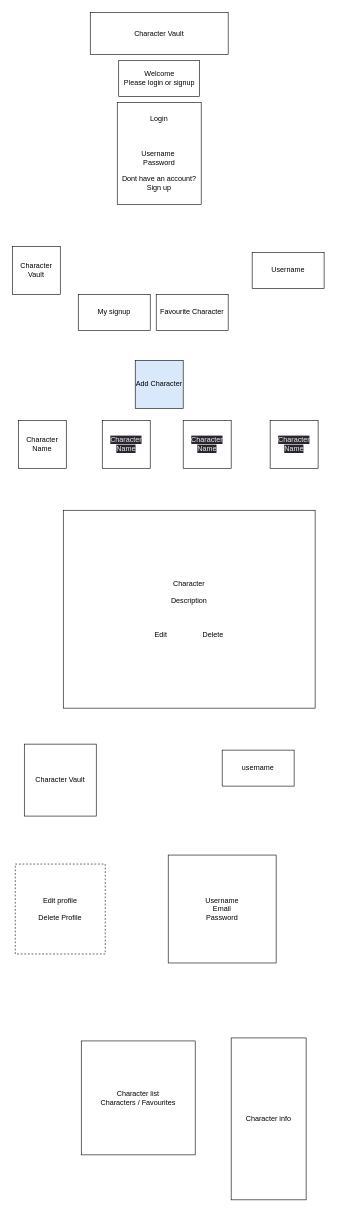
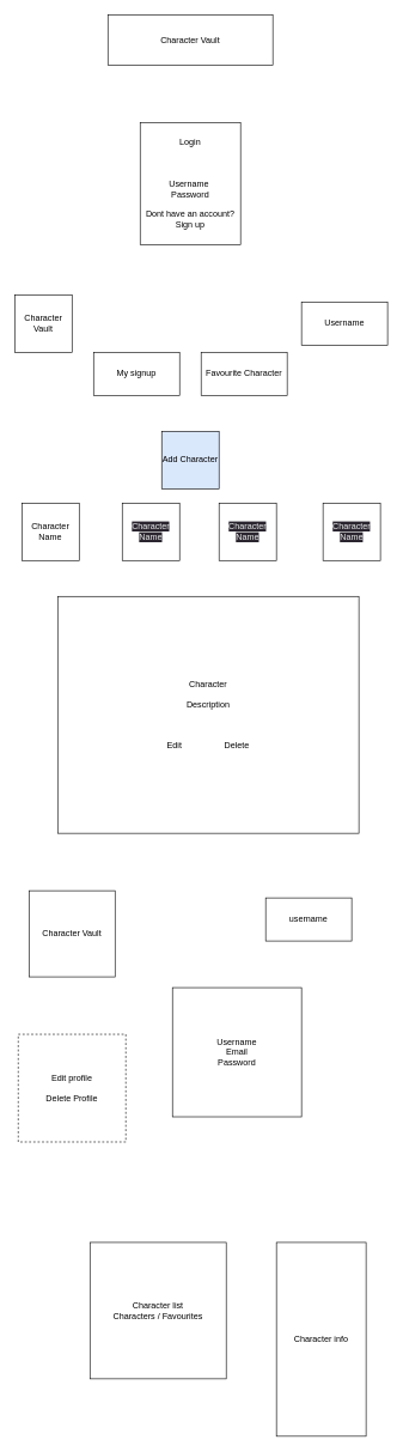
  <mxCell id="0" />
  <mxCell id="1" parent="0" />
  <mxCell id="2" value="Character Vault" style="rounded=0;whiteSpace=wrap;html=1;" parent="1" vertex="1"><mxGeometry x="150" y="20" width="230" height="70" as="geometry" /></mxCell>
  <mxCell id="3" value="Login&lt;br&gt;&lt;br&gt;&lt;br&gt;&lt;br&gt;Username&amp;nbsp;&lt;br&gt;Password&lt;br&gt;&lt;br&gt;Dont have an account? Sign up" style="rounded=0;whiteSpace=wrap;html=1;" parent="1" vertex="1"><mxGeometry x="195" y="170" width="140" height="170" as="geometry" /></mxCell>
- <mxCell id="4" value="Welcome&lt;br&gt;Please login or signup" style="rounded=0;whiteSpace=wrap;html=1;" parent="1" vertex="1"><mxGeometry x="197.5" y="100" width="135" height="60" as="geometry" /></mxCell>
  <mxCell id="5" value="Character Vault" style="whiteSpace=wrap;html=1;aspect=fixed;" parent="1" vertex="1"><mxGeometry x="20" y="410" width="80" height="80" as="geometry" /></mxCell>
  <mxCell id="6" value="Username" style="rounded=0;whiteSpace=wrap;html=1;" parent="1" vertex="1"><mxGeometry x="420" y="420" width="120" height="60" as="geometry" /></mxCell>
  <mxCell id="7" value="My signup" style="rounded=0;whiteSpace=wrap;html=1;" parent="1" vertex="1"><mxGeometry x="130" y="490" width="120" height="60" as="geometry" /></mxCell>
- <mxCell id="8" value="Favourite Character" style="rounded=0;whiteSpace=wrap;html=1;" parent="1" vertex="1"><mxGeometry x="260" y="490" width="120" height="60" as="geometry" /></mxCell>
+ <mxCell id="8" value="Favourite Character" style="rounded=0;whiteSpace=wrap;html=1;" parent="1" vertex="1"><mxGeometry x="280" y="490" width="120" height="60" as="geometry" /></mxCell>
  <mxCell id="9" value="Add Character" style="whiteSpace=wrap;html=1;aspect=fixed;fillColor=#dae8fc;" parent="1" vertex="1"><mxGeometry x="225" y="600" width="80" height="80" as="geometry" /></mxCell>
  <mxCell id="10" value="&lt;span style=&quot;color: rgb(240, 240, 240); font-family: Helvetica; font-size: 12px; font-style: normal; font-variant-ligatures: normal; font-variant-caps: normal; font-weight: 400; letter-spacing: normal; orphans: 2; text-align: center; text-indent: 0px; text-transform: none; widows: 2; word-spacing: 0px; -webkit-text-stroke-width: 0px; background-color: rgb(42, 37, 47); text-decoration-thickness: initial; text-decoration-style: initial; text-decoration-color: initial; float: none; display: inline !important;&quot;&gt;Character Name&lt;/span&gt;" style="whiteSpace=wrap;html=1;aspect=fixed;" parent="1" vertex="1"><mxGeometry x="450" y="700" width="80" height="80" as="geometry" /></mxCell>
  <mxCell id="11" value="&lt;span style=&quot;color: rgb(240, 240, 240); font-family: Helvetica; font-size: 12px; font-style: normal; font-variant-ligatures: normal; font-variant-caps: normal; font-weight: 400; letter-spacing: normal; orphans: 2; text-align: center; text-indent: 0px; text-transform: none; widows: 2; word-spacing: 0px; -webkit-text-stroke-width: 0px; background-color: rgb(42, 37, 47); text-decoration-thickness: initial; text-decoration-style: initial; text-decoration-color: initial; float: none; display: inline !important;&quot;&gt;Character Name&lt;/span&gt;" style="whiteSpace=wrap;html=1;aspect=fixed;" parent="1" vertex="1"><mxGeometry x="305" y="700" width="80" height="80" as="geometry" /></mxCell>
  <mxCell id="12" value="&lt;span style=&quot;color: rgb(240, 240, 240); font-family: Helvetica; font-size: 12px; font-style: normal; font-variant-ligatures: normal; font-variant-caps: normal; font-weight: 400; letter-spacing: normal; orphans: 2; text-align: center; text-indent: 0px; text-transform: none; widows: 2; word-spacing: 0px; -webkit-text-stroke-width: 0px; background-color: rgb(42, 37, 47); text-decoration-thickness: initial; text-decoration-style: initial; text-decoration-color: initial; float: none; display: inline !important;&quot;&gt;Character Name&lt;/span&gt;" style="whiteSpace=wrap;html=1;aspect=fixed;" parent="1" vertex="1"><mxGeometry x="170" y="700" width="80" height="80" as="geometry" /></mxCell>
  <mxCell id="13" value="Character Name" style="whiteSpace=wrap;html=1;aspect=fixed;" parent="1" vertex="1"><mxGeometry x="30" y="700" width="80" height="80" as="geometry" /></mxCell>
- <mxCell id="14" value="Character&lt;br&gt;&lt;br&gt;Description&lt;br&gt;&lt;br&gt;&lt;br&gt;&lt;br&gt;Edit&amp;nbsp;&lt;span style=&quot;white-space: pre;&quot;&gt;&#09;&lt;/span&gt;&lt;span style=&quot;white-space: pre;&quot;&gt;&#09;&lt;/span&gt;&lt;span style=&quot;white-space: pre;&quot;&gt;&#09;&lt;/span&gt;Delete" style="rounded=0;whiteSpace=wrap;html=1;" parent="1" vertex="1"><mxGeometry x="105" y="850" width="420" height="330" as="geometry" /></mxCell>
+ <mxCell id="14" value="Character&lt;br&gt;&lt;br&gt;Description&lt;br&gt;&lt;br&gt;&lt;br&gt;&lt;br&gt;Edit&amp;nbsp;&lt;span style=&quot;white-space: pre;&quot;&gt;&#09;&lt;/span&gt;&lt;span style=&quot;white-space: pre;&quot;&gt;&#09;&lt;/span&gt;&lt;span style=&quot;white-space: pre;&quot;&gt;&#09;&lt;/span&gt;Delete" style="rounded=0;whiteSpace=wrap;html=1;" parent="1" vertex="1"><mxGeometry x="80" y="830" width="420" height="330" as="geometry" /></mxCell>
  <mxCell id="15" value="Character Vault" style="whiteSpace=wrap;html=1;aspect=fixed;" vertex="1" parent="1"><mxGeometry x="40" y="1240" width="120" height="120" as="geometry" /></mxCell>
  <mxCell id="16" value="username" style="rounded=0;whiteSpace=wrap;html=1;" vertex="1" parent="1"><mxGeometry x="370" y="1250" width="120" height="60" as="geometry" /></mxCell>
  <mxCell id="17" value="Edit profile&lt;br&gt;&lt;br&gt;Delete Profile" style="whiteSpace=wrap;html=1;aspect=fixed;dashed=1;" vertex="1" parent="1"><mxGeometry x="25" y="1440" width="150" height="150" as="geometry" /></mxCell>
- <mxCell id="18" value="Username&lt;br&gt;Email&lt;br&gt;Password" style="whiteSpace=wrap;html=1;aspect=fixed;" vertex="1" parent="1"><mxGeometry x="280" y="1425" width="180" height="180" as="geometry" /></mxCell>
- <mxCell id="19" value="Character list&lt;br&gt;Characters / Favourites" style="whiteSpace=wrap;html=1;aspect=fixed;" vertex="1" parent="1"><mxGeometry x="135" y="1735" width="190" height="190" as="geometry" /></mxCell>
+ <mxCell id="18" value="Username&lt;br&gt;Email&lt;br&gt;Password" style="whiteSpace=wrap;html=1;aspect=fixed;" vertex="1" parent="1"><mxGeometry x="240" y="1375" width="180" height="180" as="geometry" /></mxCell>
+ <mxCell id="19" value="Character list&lt;br&gt;Characters / Favourites" style="whiteSpace=wrap;html=1;aspect=fixed;" vertex="1" parent="1"><mxGeometry x="125" y="1730" width="190" height="190" as="geometry" /></mxCell>
  <mxCell id="20" value="Character info" style="rounded=0;whiteSpace=wrap;html=1;" vertex="1" parent="1"><mxGeometry x="385" y="1730" width="125" height="270" as="geometry" /></mxCell>
